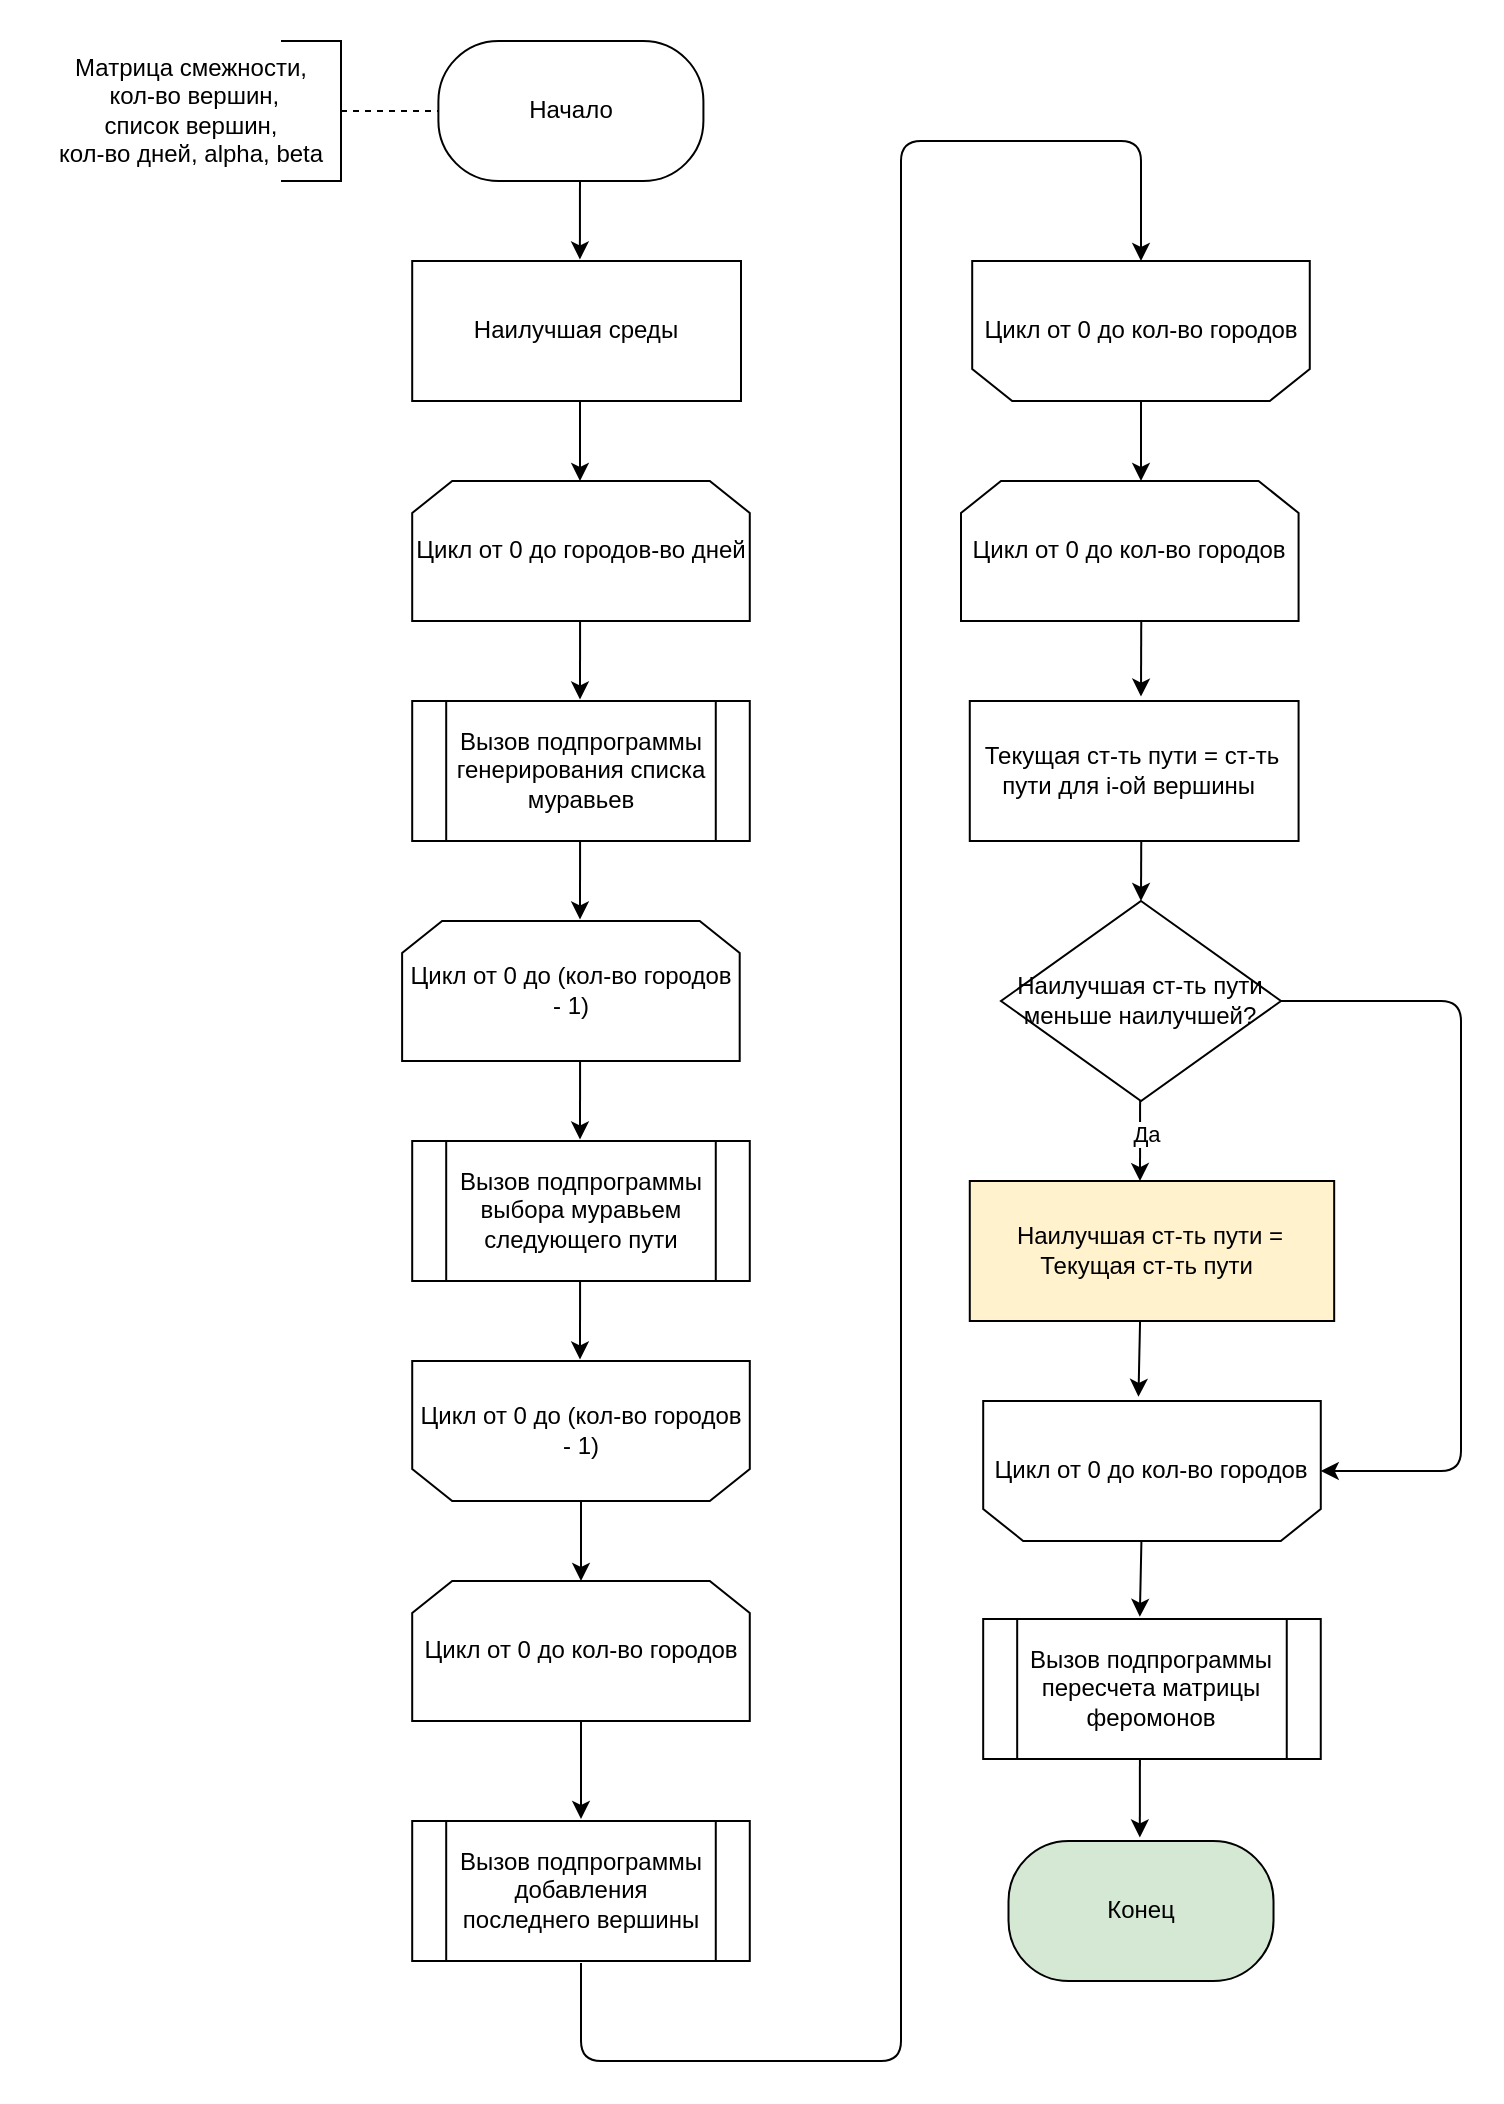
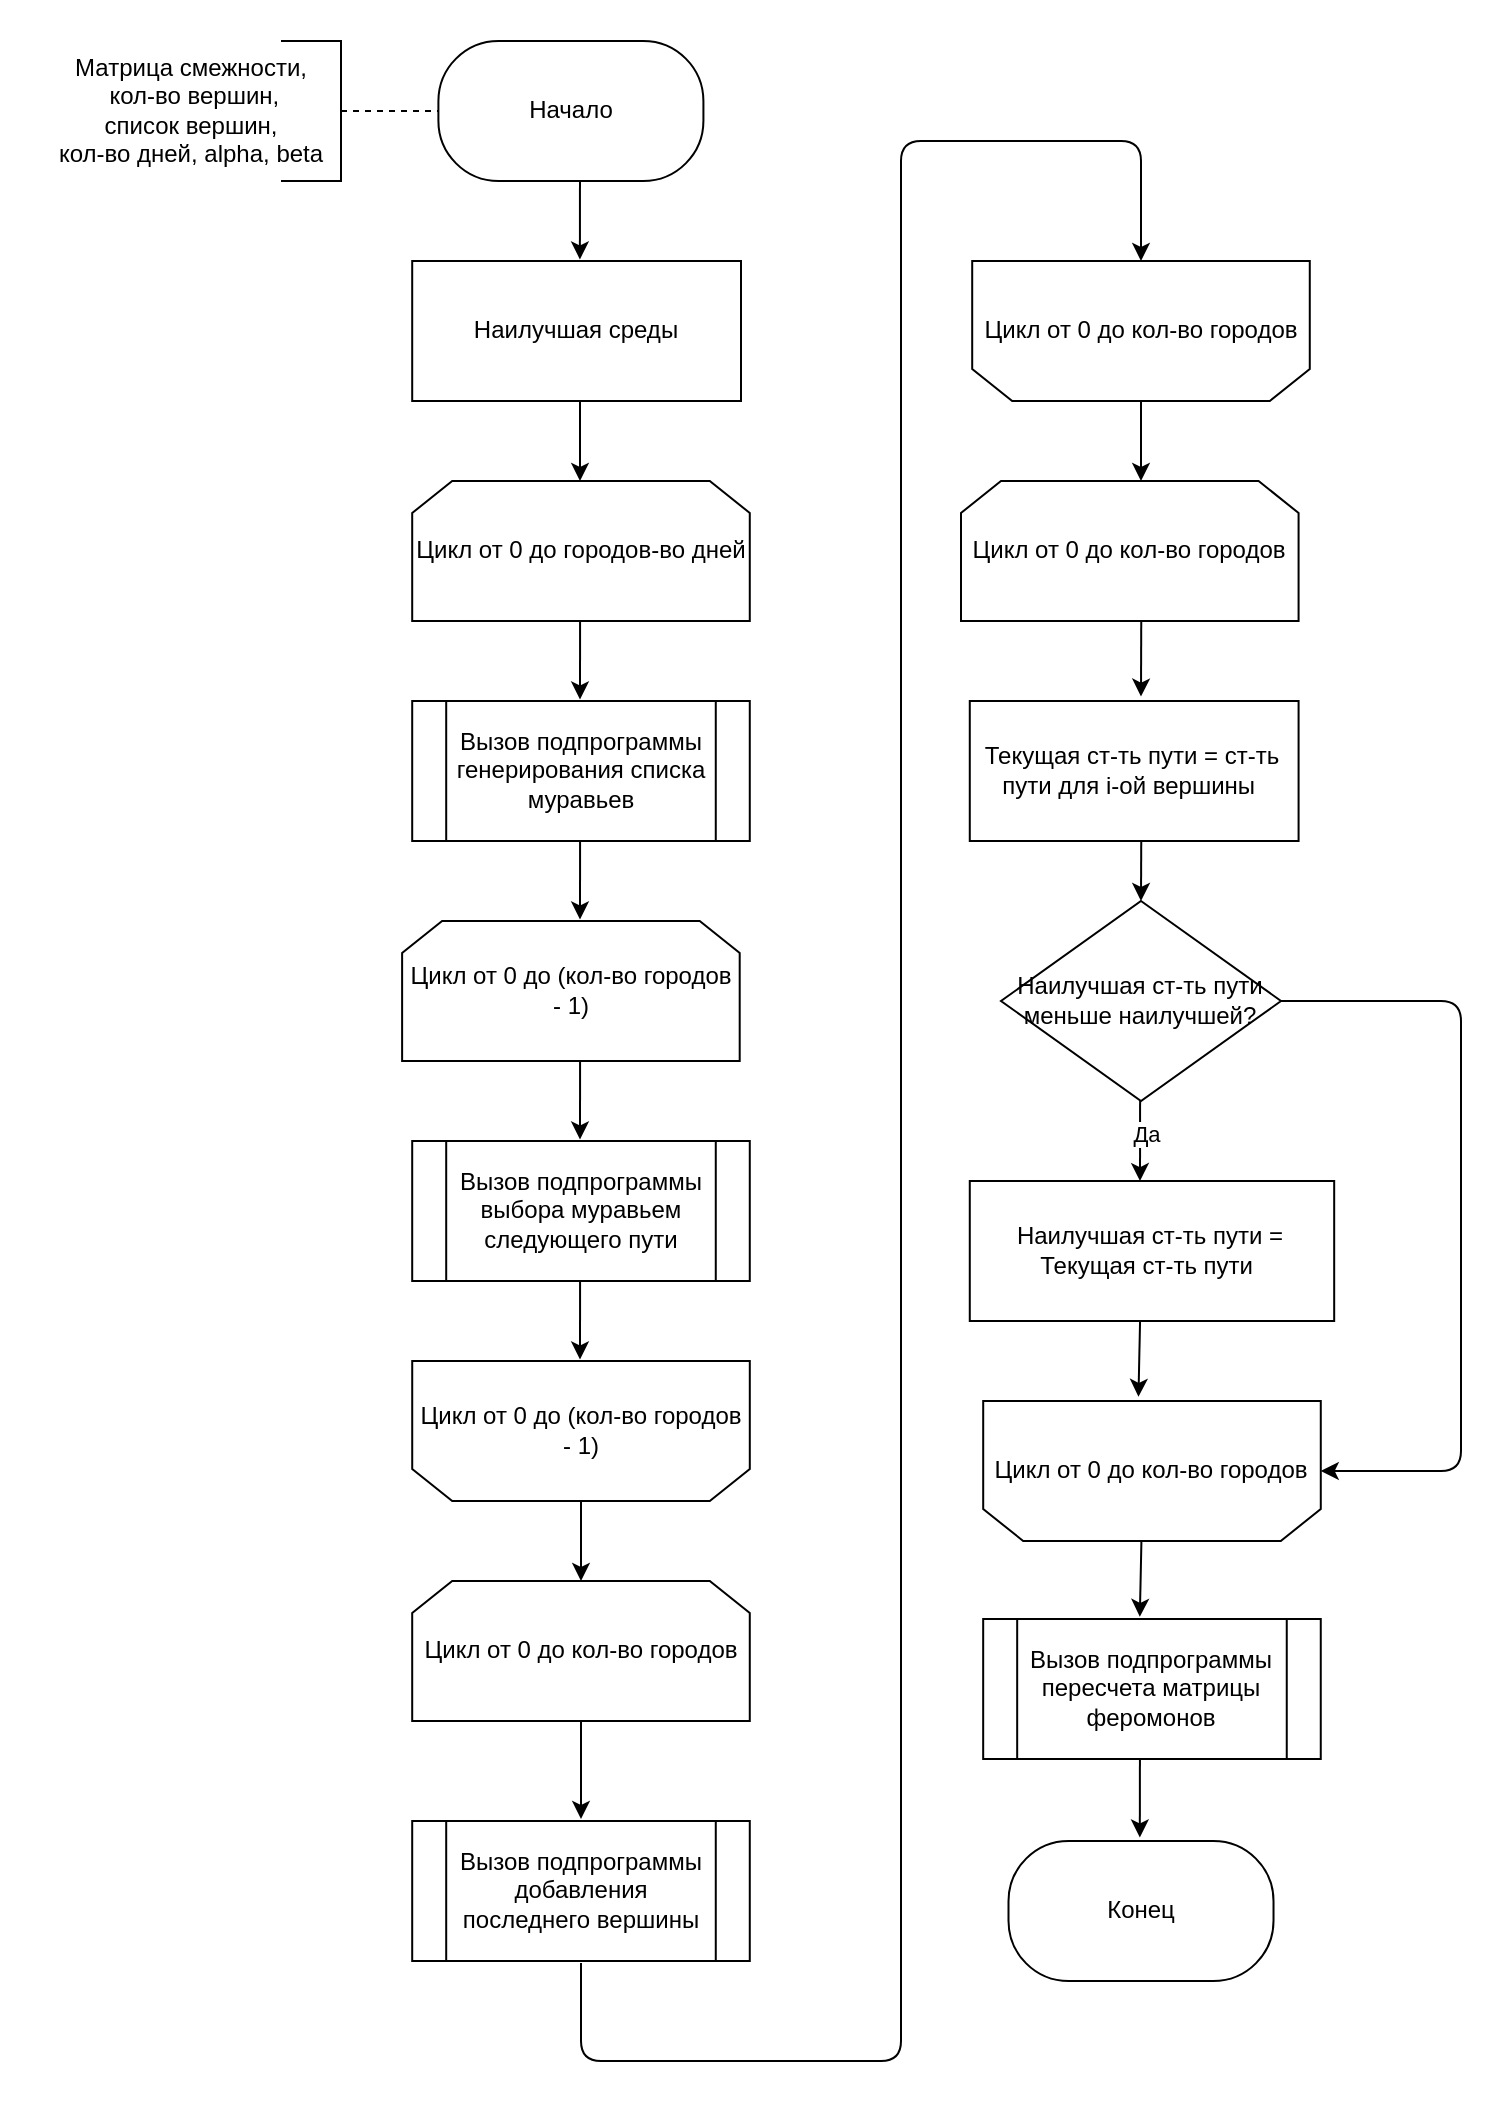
  <mxCell id="0" />
  <mxCell id="1" parent="0" />
  <mxCell id="2" value="" style="endArrow=classic;html=1;exitX=0.5;exitY=1;exitDx=0;exitDy=0;entryX=0.51;entryY=-0.011;entryDx=0;entryDy=0;entryPerimeter=0;" parent="1" edge="1" target="5"><mxGeometry width="50" height="50" relative="1" as="geometry"><mxPoint x="289.49" y="90" as="sourcePoint" /><mxPoint x="289.49" y="120" as="targetPoint" /></mxGeometry></mxCell>
  <mxCell id="3" value="Начало" style="rounded=1;whiteSpace=wrap;html=1;arcSize=43;" parent="1" vertex="1"><mxGeometry x="218.7" y="20" width="132.51" height="70" as="geometry" /></mxCell>
  <mxCell id="4" value="" style="strokeWidth=1;html=1;shape=mxgraph.flowchart.annotation_1;align=left;pointerEvents=1;direction=west;" vertex="1" parent="1"><mxGeometry x="140" y="20" width="30" height="70" as="geometry" /></mxCell>
  <mxCell id="5" value="Наилучшая среды" style="rounded=0;whiteSpace=wrap;html=1;strokeWidth=1;" vertex="1" parent="1"><mxGeometry x="205.6" y="130" width="164.4" height="70" as="geometry" /></mxCell>
  <mxCell id="6" value="Вызов подпрограммы генерирования списка муравьев" style="shape=process;whiteSpace=wrap;html=1;backgroundOutline=1;" vertex="1" parent="1"><mxGeometry x="205.6" y="350" width="168.79" height="70" as="geometry" /></mxCell>
  <mxCell id="7" value="Цикл от 0 до городов-во дней" style="shape=loopLimit;whiteSpace=wrap;html=1;" vertex="1" parent="1"><mxGeometry x="205.6" y="240" width="168.79" height="70" as="geometry" /></mxCell>
  <mxCell id="8" value="" style="endArrow=classic;html=1;" edge="1" parent="1"><mxGeometry width="50" height="50" relative="1" as="geometry"><mxPoint x="289.5" y="200" as="sourcePoint" /><mxPoint x="289.497" y="240" as="targetPoint" /></mxGeometry></mxCell>
  <mxCell id="9" value="&lt;span style=&quot;text-align: left&quot;&gt;Матрица смежности,&lt;br&gt;&amp;nbsp;кол-во вершин,&lt;/span&gt;&lt;br style=&quot;text-align: left&quot;&gt;&lt;span style=&quot;text-align: left&quot;&gt;список вершин,&lt;br&gt;кол-во дней, alpha, beta&lt;br&gt;&lt;/span&gt;" style="text;html=1;resizable=0;autosize=1;align=center;verticalAlign=middle;points=[];fillColor=none;strokeColor=none;rounded=0;" vertex="1" parent="1"><mxGeometry x="20" y="25" width="150" height="60" as="geometry" /></mxCell>
  <mxCell id="10" value="" style="endArrow=none;dashed=1;html=1;entryX=0;entryY=0.5;entryDx=0;entryDy=0;exitX=0;exitY=0.5;exitDx=0;exitDy=0;exitPerimeter=0;" edge="1" parent="1" source="4" target="3"><mxGeometry width="50" height="50" relative="1" as="geometry"><mxPoint x="180" y="55" as="sourcePoint" /><mxPoint x="250" y="130" as="targetPoint" /></mxGeometry></mxCell>
  <mxCell id="11" value="" style="endArrow=classic;html=1;exitX=0.5;exitY=1;exitDx=0;exitDy=0;entryX=0.51;entryY=-0.011;entryDx=0;entryDy=0;entryPerimeter=0;" edge="1" parent="1"><mxGeometry width="50" height="50" relative="1" as="geometry"><mxPoint x="289.54" y="310" as="sourcePoint" /><mxPoint x="289.494" y="349.23" as="targetPoint" /></mxGeometry></mxCell>
  <mxCell id="12" value="" style="endArrow=classic;html=1;exitX=0.5;exitY=1;exitDx=0;exitDy=0;entryX=0.51;entryY=-0.011;entryDx=0;entryDy=0;entryPerimeter=0;" edge="1" parent="1"><mxGeometry width="50" height="50" relative="1" as="geometry"><mxPoint x="289.54" y="420" as="sourcePoint" /><mxPoint x="289.494" y="459.23" as="targetPoint" /></mxGeometry></mxCell>
  <mxCell id="13" value="Цикл от 0 до (кол-во городов - 1)" style="shape=loopLimit;whiteSpace=wrap;html=1;" vertex="1" parent="1"><mxGeometry x="200.56" y="460" width="168.79" height="70" as="geometry" /></mxCell>
  <mxCell id="14" value="" style="endArrow=classic;html=1;exitX=0.5;exitY=1;exitDx=0;exitDy=0;entryX=0.51;entryY=-0.011;entryDx=0;entryDy=0;entryPerimeter=0;" edge="1" parent="1"><mxGeometry width="50" height="50" relative="1" as="geometry"><mxPoint x="289.54" y="530" as="sourcePoint" /><mxPoint x="289.494" y="569.23" as="targetPoint" /></mxGeometry></mxCell>
  <mxCell id="15" value="Вызов подпрограммы выбора муравьем следующего пути" style="shape=process;whiteSpace=wrap;html=1;backgroundOutline=1;" vertex="1" parent="1"><mxGeometry x="205.6" y="570" width="168.79" height="70" as="geometry" /></mxCell>
  <mxCell id="16" value="" style="endArrow=classic;html=1;exitX=0.5;exitY=1;exitDx=0;exitDy=0;entryX=0.51;entryY=-0.011;entryDx=0;entryDy=0;entryPerimeter=0;" edge="1" parent="1"><mxGeometry width="50" height="50" relative="1" as="geometry"><mxPoint x="289.54" y="640" as="sourcePoint" /><mxPoint x="289.494" y="679.23" as="targetPoint" /></mxGeometry></mxCell>
  <mxCell id="17" value="Цикл от 0 до (кол-во городов - 1)" style="shape=loopLimit;whiteSpace=wrap;html=1;direction=west;" vertex="1" parent="1"><mxGeometry x="205.6" y="680" width="168.79" height="70" as="geometry" /></mxCell>
  <mxCell id="18" value="Цикл от 0 до кол-во городов" style="shape=loopLimit;whiteSpace=wrap;html=1;" vertex="1" parent="1"><mxGeometry x="205.6" y="790" width="168.79" height="70" as="geometry" /></mxCell>
  <mxCell id="19" value="" style="endArrow=classic;html=1;exitX=0.5;exitY=1;exitDx=0;exitDy=0;" edge="1" parent="1" source="18"><mxGeometry width="50" height="50" relative="1" as="geometry"><mxPoint x="574" y="121" as="sourcePoint" /><mxPoint x="290" y="909" as="targetPoint" /></mxGeometry></mxCell>
  <mxCell id="20" value="Вызов подпрограммы добавления последнего вершины" style="shape=process;whiteSpace=wrap;html=1;backgroundOutline=1;" vertex="1" parent="1"><mxGeometry x="205.6" y="910" width="168.79" height="70" as="geometry" /></mxCell>
  <mxCell id="21" value="" style="endArrow=classic;html=1;entryX=0.5;entryY=1;entryDx=0;entryDy=0;" edge="1" parent="1" target="22"><mxGeometry width="50" height="50" relative="1" as="geometry"><mxPoint x="290" y="981" as="sourcePoint" /><mxPoint x="569" y="269" as="targetPoint" /><Array as="points"><mxPoint x="290" y="1030" /><mxPoint x="450" y="1030" /><mxPoint x="450" y="70" /><mxPoint x="570" y="70" /></Array></mxGeometry></mxCell>
  <mxCell id="22" value="Цикл от 0 до кол-во городов" style="shape=loopLimit;whiteSpace=wrap;html=1;direction=west;" vertex="1" parent="1"><mxGeometry x="485.61" y="130" width="168.79" height="70" as="geometry" /></mxCell>
  <mxCell id="23" value="" style="endArrow=classic;html=1;entryX=0.532;entryY=-0.008;entryDx=0;entryDy=0;entryPerimeter=0;" edge="1" parent="1"><mxGeometry width="50" height="50" relative="1" as="geometry"><mxPoint x="570" y="200" as="sourcePoint" /><mxPoint x="569.996" y="240" as="targetPoint" /></mxGeometry></mxCell>
  <mxCell id="24" value="Цикл от 0 до кол-во городов" style="shape=loopLimit;whiteSpace=wrap;html=1;" vertex="1" parent="1"><mxGeometry x="480" y="240" width="168.79" height="70" as="geometry" /></mxCell>
  <mxCell id="25" value="" style="endArrow=classic;html=1;exitX=0.528;exitY=1.017;exitDx=0;exitDy=0;exitPerimeter=0;" edge="1" parent="1"><mxGeometry width="50" height="50" relative="1" as="geometry"><mxPoint x="570.121" y="310" as="sourcePoint" /><mxPoint x="570" y="347.81" as="targetPoint" /></mxGeometry></mxCell>
  <mxCell id="26" value="Текущая ст-ть пути = ст-ть пути для i-ой вершины&amp;nbsp;" style="rounded=0;whiteSpace=wrap;html=1;strokeWidth=1;" vertex="1" parent="1"><mxGeometry x="484.39" y="350" width="164.4" height="70" as="geometry" /></mxCell>
  <mxCell id="27" value="" style="endArrow=classic;html=1;exitX=0.528;exitY=1.017;exitDx=0;exitDy=0;exitPerimeter=0;" edge="1" parent="1"><mxGeometry width="50" height="50" relative="1" as="geometry"><mxPoint x="570.121" y="420" as="sourcePoint" /><mxPoint x="570" y="450" as="targetPoint" /></mxGeometry></mxCell>
  <mxCell id="28" value="Наилучшая ст-ть пути меньше наилучшей?" style="rhombus;whiteSpace=wrap;html=1;" vertex="1" parent="1"><mxGeometry x="500" y="450" width="140" height="100" as="geometry" /></mxCell>
  <mxCell id="29" value="" style="endArrow=classic;html=1;exitX=0.528;exitY=1.017;exitDx=0;exitDy=0;exitPerimeter=0;" edge="1" parent="1"><mxGeometry width="50" height="50" relative="1" as="geometry"><mxPoint x="569.551" y="550" as="sourcePoint" /><mxPoint x="569.497" y="590.048" as="targetPoint" /></mxGeometry></mxCell>
  <mxCell id="30" value="Да" style="edgeLabel;html=1;align=center;verticalAlign=middle;resizable=0;points=[];" vertex="1" connectable="0" parent="29"><mxGeometry x="-0.225" y="3" relative="1" as="geometry"><mxPoint as="offset" /></mxGeometry></mxCell>
- <mxCell id="31" value="Наилучшая ст-ть пути = Текущая ст-ть пути&amp;nbsp;" style="rounded=0;whiteSpace=wrap;html=1;strokeWidth=1;fillColor=#fff2cc;" vertex="1" parent="1"><mxGeometry x="484.39" y="590" width="182.2" height="70" as="geometry" /></mxCell>
+ <mxCell id="31" value="Наилучшая ст-ть пути = Текущая ст-ть пути&amp;nbsp;" style="rounded=0;whiteSpace=wrap;html=1;strokeWidth=1;" vertex="1" parent="1"><mxGeometry x="484.39" y="590" width="182.2" height="70" as="geometry" /></mxCell>
  <mxCell id="32" value="Цикл от 0 до кол-во городов" style="shape=loopLimit;whiteSpace=wrap;html=1;direction=west;" vertex="1" parent="1"><mxGeometry x="491.09" y="700" width="168.79" height="70" as="geometry" /></mxCell>
  <mxCell id="33" value="" style="endArrow=classic;html=1;exitX=0.528;exitY=1.017;exitDx=0;exitDy=0;exitPerimeter=0;entryX=0.54;entryY=1.03;entryDx=0;entryDy=0;entryPerimeter=0;" edge="1" parent="1" target="32"><mxGeometry width="50" height="50" relative="1" as="geometry"><mxPoint x="569.531" y="660" as="sourcePoint" /><mxPoint x="569.41" y="690" as="targetPoint" /></mxGeometry></mxCell>
  <mxCell id="34" value="" style="endArrow=classic;html=1;exitX=1;exitY=0.5;exitDx=0;exitDy=0;entryX=0;entryY=0.5;entryDx=0;entryDy=0;" edge="1" parent="1" source="28" target="32"><mxGeometry width="50" height="50" relative="1" as="geometry"><mxPoint x="580.121" y="320" as="sourcePoint" /><mxPoint x="580" y="357.81" as="targetPoint" /><Array as="points"><mxPoint x="730" y="500" /><mxPoint x="730" y="735" /></Array></mxGeometry></mxCell>
  <mxCell id="35" value="" style="endArrow=classic;html=1;exitX=0.528;exitY=1.017;exitDx=0;exitDy=0;exitPerimeter=0;entryX=0.54;entryY=1.03;entryDx=0;entryDy=0;entryPerimeter=0;" edge="1" parent="1"><mxGeometry width="50" height="50" relative="1" as="geometry"><mxPoint x="570.211" y="770" as="sourcePoint" /><mxPoint x="569.413" y="807.9" as="targetPoint" /></mxGeometry></mxCell>
  <mxCell id="36" value="Вызов подпрограммы пересчета матрицы феромонов" style="shape=process;whiteSpace=wrap;html=1;backgroundOutline=1;" vertex="1" parent="1"><mxGeometry x="491.09" y="809" width="168.79" height="70" as="geometry" /></mxCell>
  <mxCell id="37" value="" style="endArrow=classic;html=1;exitX=0.5;exitY=1;exitDx=0;exitDy=0;entryX=0.51;entryY=-0.011;entryDx=0;entryDy=0;entryPerimeter=0;" edge="1" parent="1"><mxGeometry width="50" height="50" relative="1" as="geometry"><mxPoint x="569.46" y="879" as="sourcePoint" /><mxPoint x="569.414" y="918.23" as="targetPoint" /></mxGeometry></mxCell>
- <mxCell id="38" value="Конец" style="rounded=1;whiteSpace=wrap;html=1;arcSize=43;fillColor=#d5e8d4;" vertex="1" parent="1"><mxGeometry x="503.75" y="920" width="132.51" height="70" as="geometry" /></mxCell>
+ <mxCell id="38" value="Конец" style="rounded=1;whiteSpace=wrap;html=1;arcSize=43;" vertex="1" parent="1"><mxGeometry x="503.75" y="920" width="132.51" height="70" as="geometry" /></mxCell>
  <mxCell id="39" value="" style="endArrow=classic;html=1;exitX=0.5;exitY=0;exitDx=0;exitDy=0;entryX=0.5;entryY=0;entryDx=0;entryDy=0;" edge="1" parent="1" source="17" target="18"><mxGeometry width="50" height="50" relative="1" as="geometry"><mxPoint x="287.81" y="750" as="sourcePoint" /><mxPoint x="287" y="790" as="targetPoint" /></mxGeometry></mxCell>
